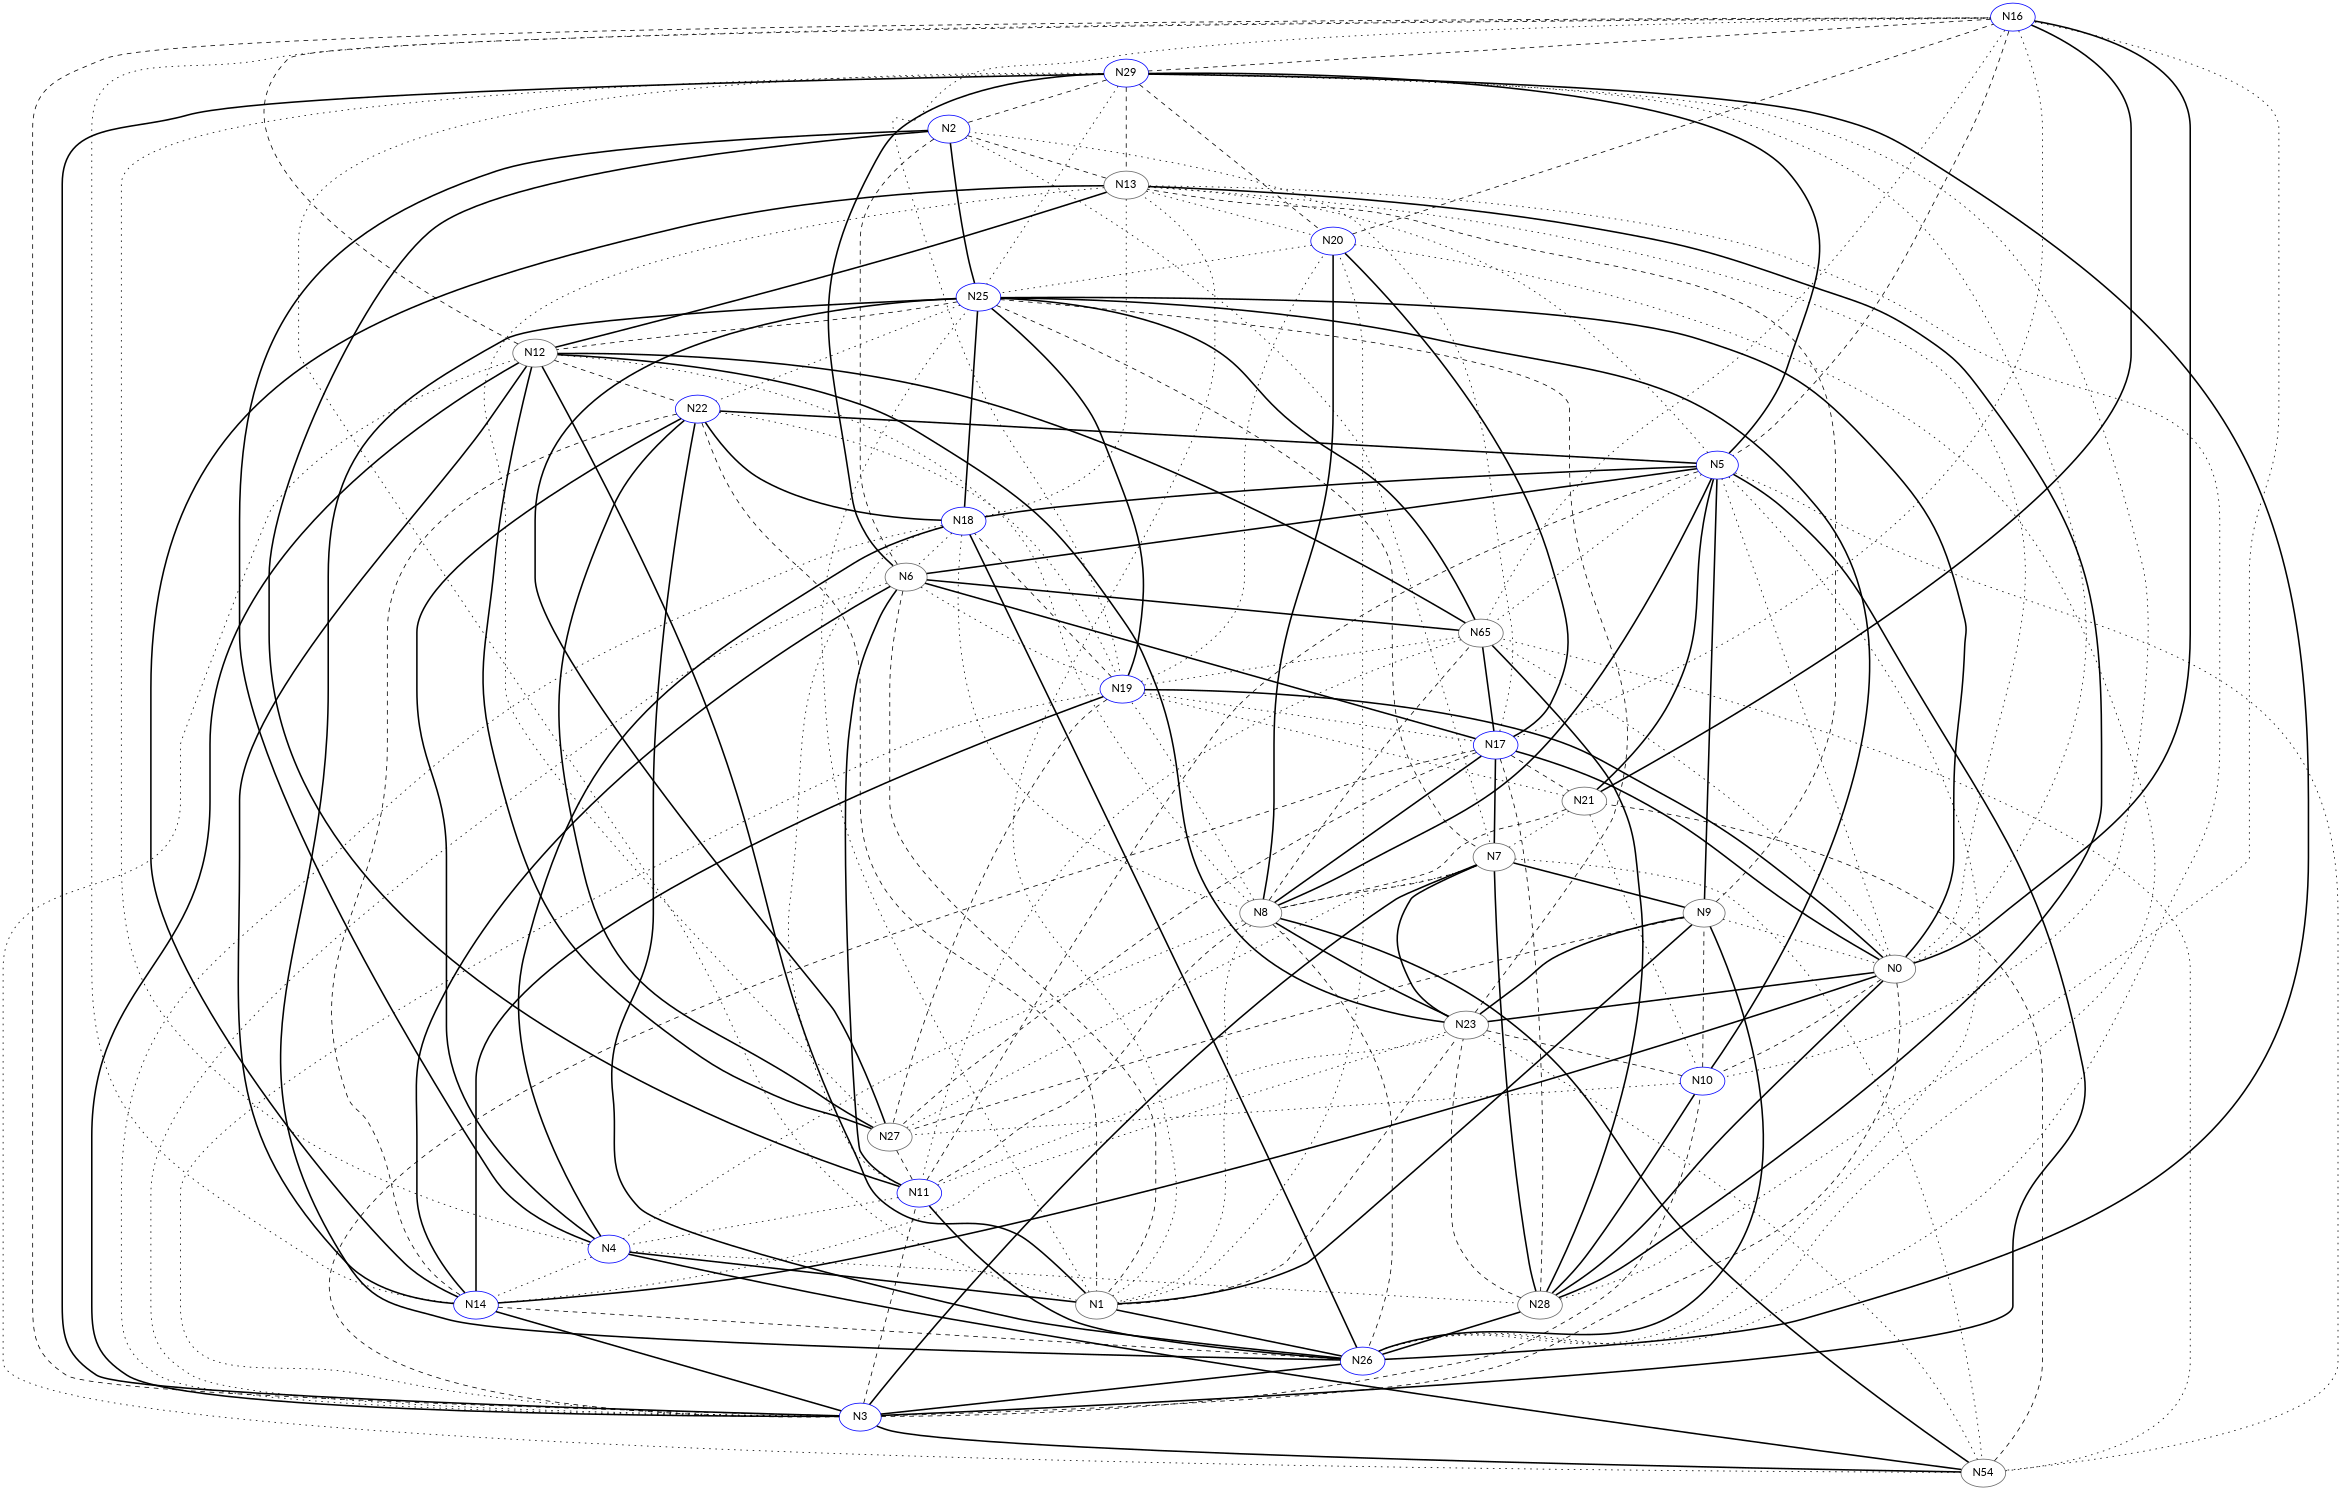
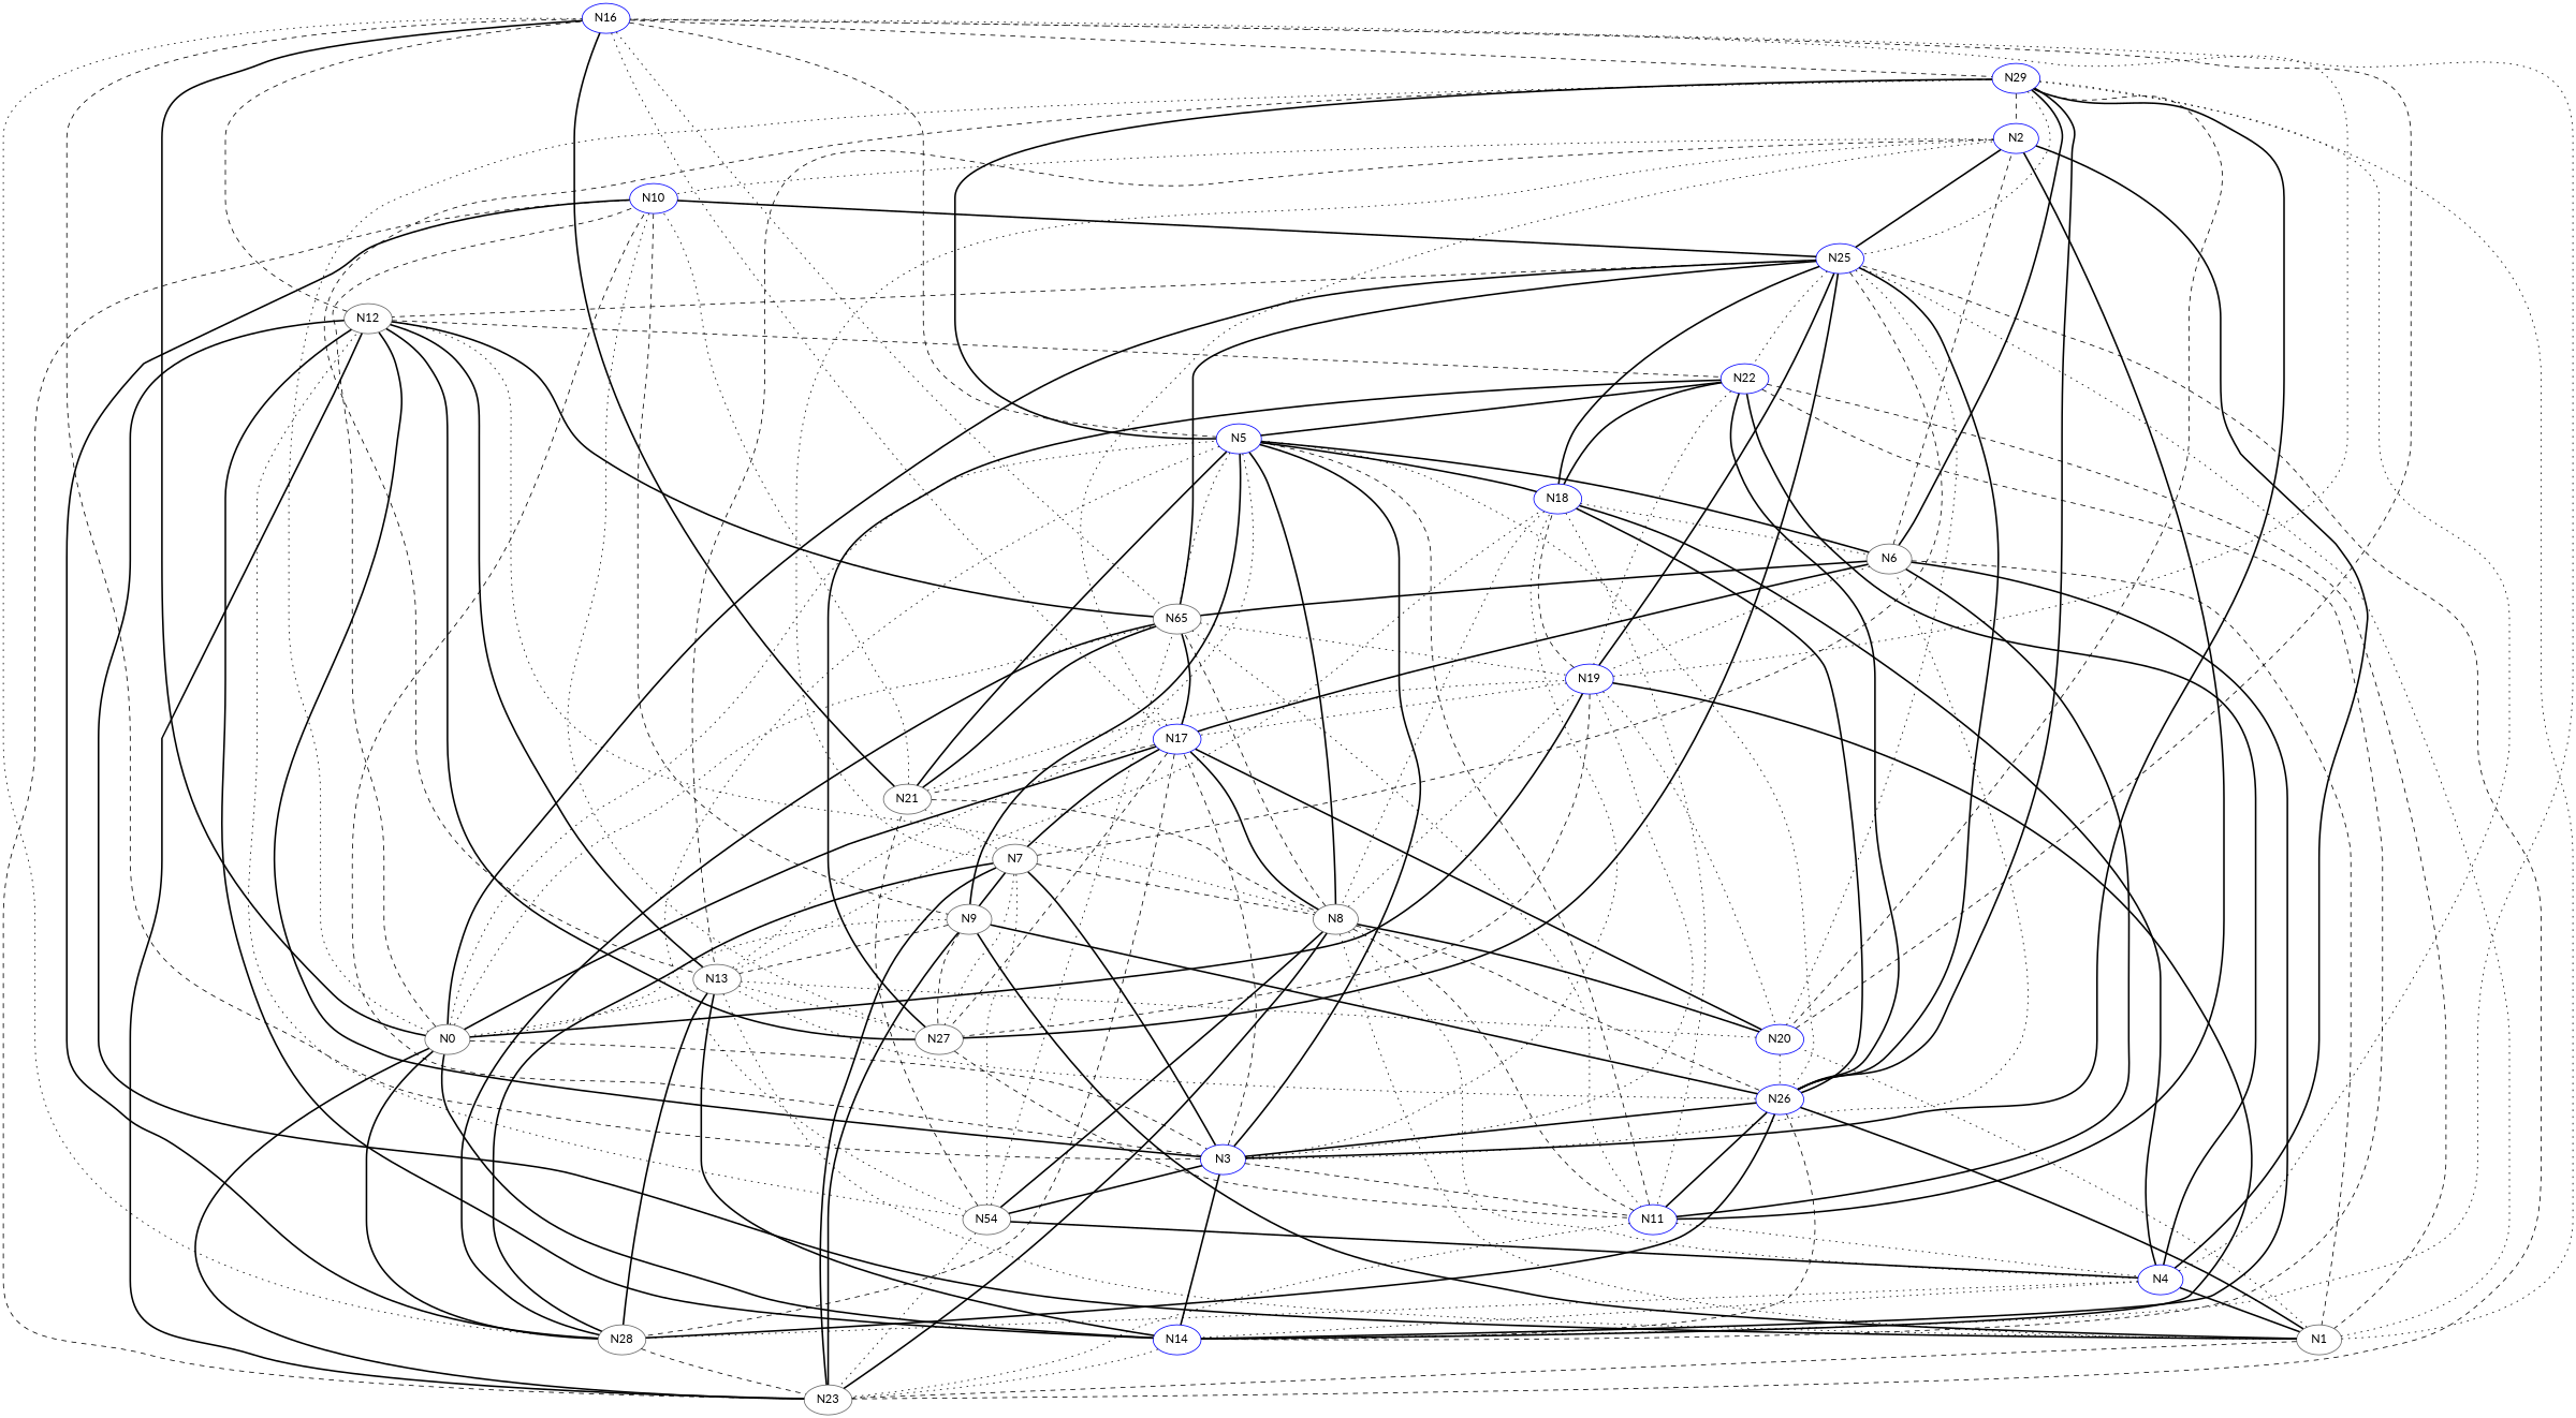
  graph {
    fontname=Lato
    node [color=blue fontname=Lato]
    edge [fontname=Lato style=bold weight=57]
    N16
    N29
    N5
    n4 [color=gray40 label=N65]
    N19
    N17
    N21 [color=gray40]
    N2
    N3
    N10
    N6 [color=gray40]
    N26
    N20
    N25
    N13 [color=gray40]
    n16 [color=gray40 label=N54]
    N8 [color=gray40]
    N18
    N11
    N27 [color=gray40]
    N28 [color=gray40]
    N7 [color=gray40]
    N4
    N9 [color=gray40]
    N1 [color=gray40]
    N22
    N12 [color=gray40]
    N14
    N0 [color=gray40]
    N23 [color=gray40]
    N16 -- N29 [style=dashed weight=82]
    N16 -- N5 [style=dashed weight=55]
    N16 -- n4 [style=dotted weight=38]
    N16 -- N19 [style=dotted weight=27]
    N16 -- N17 [style=dotted weight=52]
    N16 -- N21 [weight=89]
    N29 -- N2 [style=dashed weight=85]
    N29 -- N3 [weight=92]
-   N29 -- N10 [style=dotted weight=23]
+   N2 -- N10 [style=dotted weight=23]
    N29 -- N6 [weight=37]
    N29 -- N26 [weight=1]
    N29 -- N20 [style=dashed]
    N29 -- N25 [style=dotted weight=16]
    N29 -- N13 [style=dashed weight=61]
    N5 -- N29 [weight=71]
    N5 -- n4 [style=dotted weight=74]
    N5 -- N3 [weight=36]
    N5 -- N6 [weight=76]
    N5 -- N26 [style=dotted weight=41]
    N5 -- N13 [style=dotted weight=48]
    N5 -- n16 [style=dotted weight=92]
    N5 -- N8 [weight=52]
    N5 -- N18 [weight=48]
    n4 -- N19 [style=dotted weight=45]
    n4 -- N17 [weight=54]
    n4 -- N25 [weight=77]
    n4 -- N11 [style=dotted weight=95]
    N19 -- N17 [style=dotted weight=7]
    N19 -- N20 [style=dotted weight=100]
    N19 -- N25 [weight=39]
    N19 -- N18 [style=dashed weight=90]
    N19 -- N27 [style=dashed weight=100]
    N17 -- N21 [style=dashed weight=26]
    N17 -- N2 [style=dotted weight=64]
    N17 -- N20 [weight=17]
    N17 -- N27 [style=dashed weight=62]
    N17 -- N28 [style=dashed weight=62]
    N21 -- N5 [weight=47]
+   N21 -- n4 [weight=18]
    N21 -- N19 [style=dotted weight=79]
    N21 -- N10 [style=dotted weight=9]
    N21 -- N8 [style=dashed weight=37]
    N21 -- N7 [style=dotted weight=80]
    N2 -- N13 [style=dashed]
    N2 -- N11 [weight=29]
    N2 -- N7 [style=dotted weight=6]
    N2 -- N4 [weight=80]
    N3 -- N16 [style=dashed weight=1]
    N3 -- N19 [style=dotted weight=97]
    N3 -- N17 [style=dashed weight=1]
    N3 -- N10 [style=dashed weight=70]
    N3 -- N6 [style=dotted weight=4]
    N3 -- n16 [weight=66]
    N3 -- N18 [style=dotted weight=3]
    N3 -- N11 [style=dashed weight=47]
    N3 -- N7 [weight=80]
    N10 -- N25 [weight=28]
    N10 -- N27 [style=dotted weight=85]
    N10 -- N9 [style=dashed weight=42]
    N6 -- n4 [weight=99]
    N6 -- N19 [style=dotted weight=31]
    N6 -- N17 [weight=97]
    N6 -- N2 [style=dashed weight=64]
    N6 -- N1 [style=dashed weight=79]
    N26 -- N3 [weight=28]
    N26 -- N25 [weight=68]
    N26 -- N13 [style=dotted weight=23]
    N26 -- N9 [weight=70]
    N26 -- N22 [weight=13]
    N20 -- N16 [style=dashed weight=49]
    N20 -- N26 [style=dotted weight=60]
    N20 -- N25 [style=dotted weight=37]
    N25 -- N2 [weight=44]
    N25 -- N27 [weight=54]
    N25 -- N7 [style=dashed weight=83]
    N25 -- N22 [style=dotted weight=36]
    N25 -- N12 [style=dashed weight=37]
    N13 -- N20 [style=dotted weight=7]
    N13 -- N18 [style=dotted weight=42]
    N13 -- N27 [style=dotted weight=83]
    N13 -- N28 [weight=59]
    N13 -- N12 [weight=60]
    N13 -- N14 [weight=84]
    N13 -- N0 [style=dotted weight=91]
    n16 -- n4 [style=dotted weight=85]
    n16 -- N21 [style=dashed weight=70]
    n16 -- N4 [weight=68]
    n16 -- N12 [style=dotted weight=91]
    n16 -- N23 [style=dotted weight=10]
    N8 -- n4 [style=dashed weight=72]
    N8 -- N19 [style=dotted]
    N8 -- N17 [weight=77]
    N8 -- N26 [style=dashed weight=65]
    N8 -- N20 [weight=63]
    N8 -- n16 [weight=20]
    N8 -- N11 [style=dashed weight=2]
    N8 -- N4 [style=dotted weight=3]
    N8 -- N1 [style=dotted weight=12]
    N8 -- N12 [style=dotted weight=24]
    N8 -- N23 [weight=70]
    N18 -- N6 [style=dotted weight=93]
    N18 -- N26 [weight=26]
    N18 -- N25 [weight=81]
    N18 -- N8 [style=dotted weight=67]
    N18 -- N11 [style=dotted weight=25]
    N18 -- N22 [weight=44]
    N11 -- N5 [style=dashed weight=81]
    N11 -- N6 [weight=45]
    N11 -- N26 [weight=88]
    N11 -- N4 [style=dotted weight=24]
    N11 -- N23 [style=dotted weight=44]
    N27 -- N11 [style=dashed weight=98]
    N27 -- N22 [weight=87]
    N28 -- N16 [style=dotted weight=50]
    N28 -- n4 [weight=68]
    N28 -- N10 [weight=31]
    N28 -- N26 [weight=91]
    N28 -- N23 [style=dashed weight=34]
    N7 -- N17
    N7 -- n16 [style=dotted weight=75]
    N7 -- N8 [style=dashed weight=27]
    N7 -- N27 [style=dotted weight=59]
    N7 -- N28 [weight=6]
    N7 -- N9 [weight=39]
    N4 -- N29 [style=dotted weight=12]
    N4 -- N18 [weight=18]
    N4 -- N28 [style=dotted weight=75]
    N4 -- N1 [weight=84]
    N4 -- N14 [style=dotted weight=46]
    N9 -- N5 [weight=3]
    N9 -- N13 [style=dashed weight=63]
    N9 -- N27 [style=dashed weight=3]
    N9 -- N1 [weight=52]
    N9 -- N0 [style=dotted weight=100]
    N9 -- N23 [weight=64]
    N1 -- N29 [style=dotted weight=92]
    N1 -- N26 [weight=92]
    N1 -- N20 [style=dotted weight=21]
    N1 -- N25 [style=dotted weight=58]
    N1 -- N13 [style=dotted]
    N1 -- N23 [style=dashed weight=24]
    N22 -- N5 [weight=10]
    N22 -- N19 [style=dotted weight=29]
    N22 -- N4 [weight=98]
    N22 -- N1 [style=dashed weight=65]
    N22 -- N14 [style=dashed weight=55]
    N12 -- N16 [style=dashed weight=49]
    N12 -- n4 [weight=5]
    N12 -- N3 [weight=53]
    N12 -- N27 [weight=35]
    N12 -- N1 [weight=100]
    N12 -- N22 [style=dashed weight=16]
    N14 -- N16 [style=dotted weight=40]
    N14 -- N19 [weight=54]
    N14 -- N3 [weight=71]
    N14 -- N6 [weight=10]
    N14 -- N26 [style=dashed weight=84]
    N14 -- N12 [weight=87]
    N14 -- N23 [style=dotted weight=81]
    N0 -- N16 [weight=83]
    N0 -- N29 [style=dotted weight=60]
    N0 -- N5 [style=dotted weight=65]
    N0 -- n4 [style=dotted weight=62]
    N0 -- N19 [weight=47]
    N0 -- N17 [weight=43]
    N0 -- N3 [style=dashed weight=74]
    N0 -- N10 [style=dashed weight=16]
    N0 -- N25 [weight=62]
    N0 -- N28 [weight=12]
    N0 -- N14 [weight=10]
    N0 -- N23 [weight=19]
    N23 -- N10 [style=dashed weight=73]
    N23 -- N25 [style=dashed weight=16]
    N23 -- N7 [weight=42]
    N23 -- N12 [weight=54]
  }
